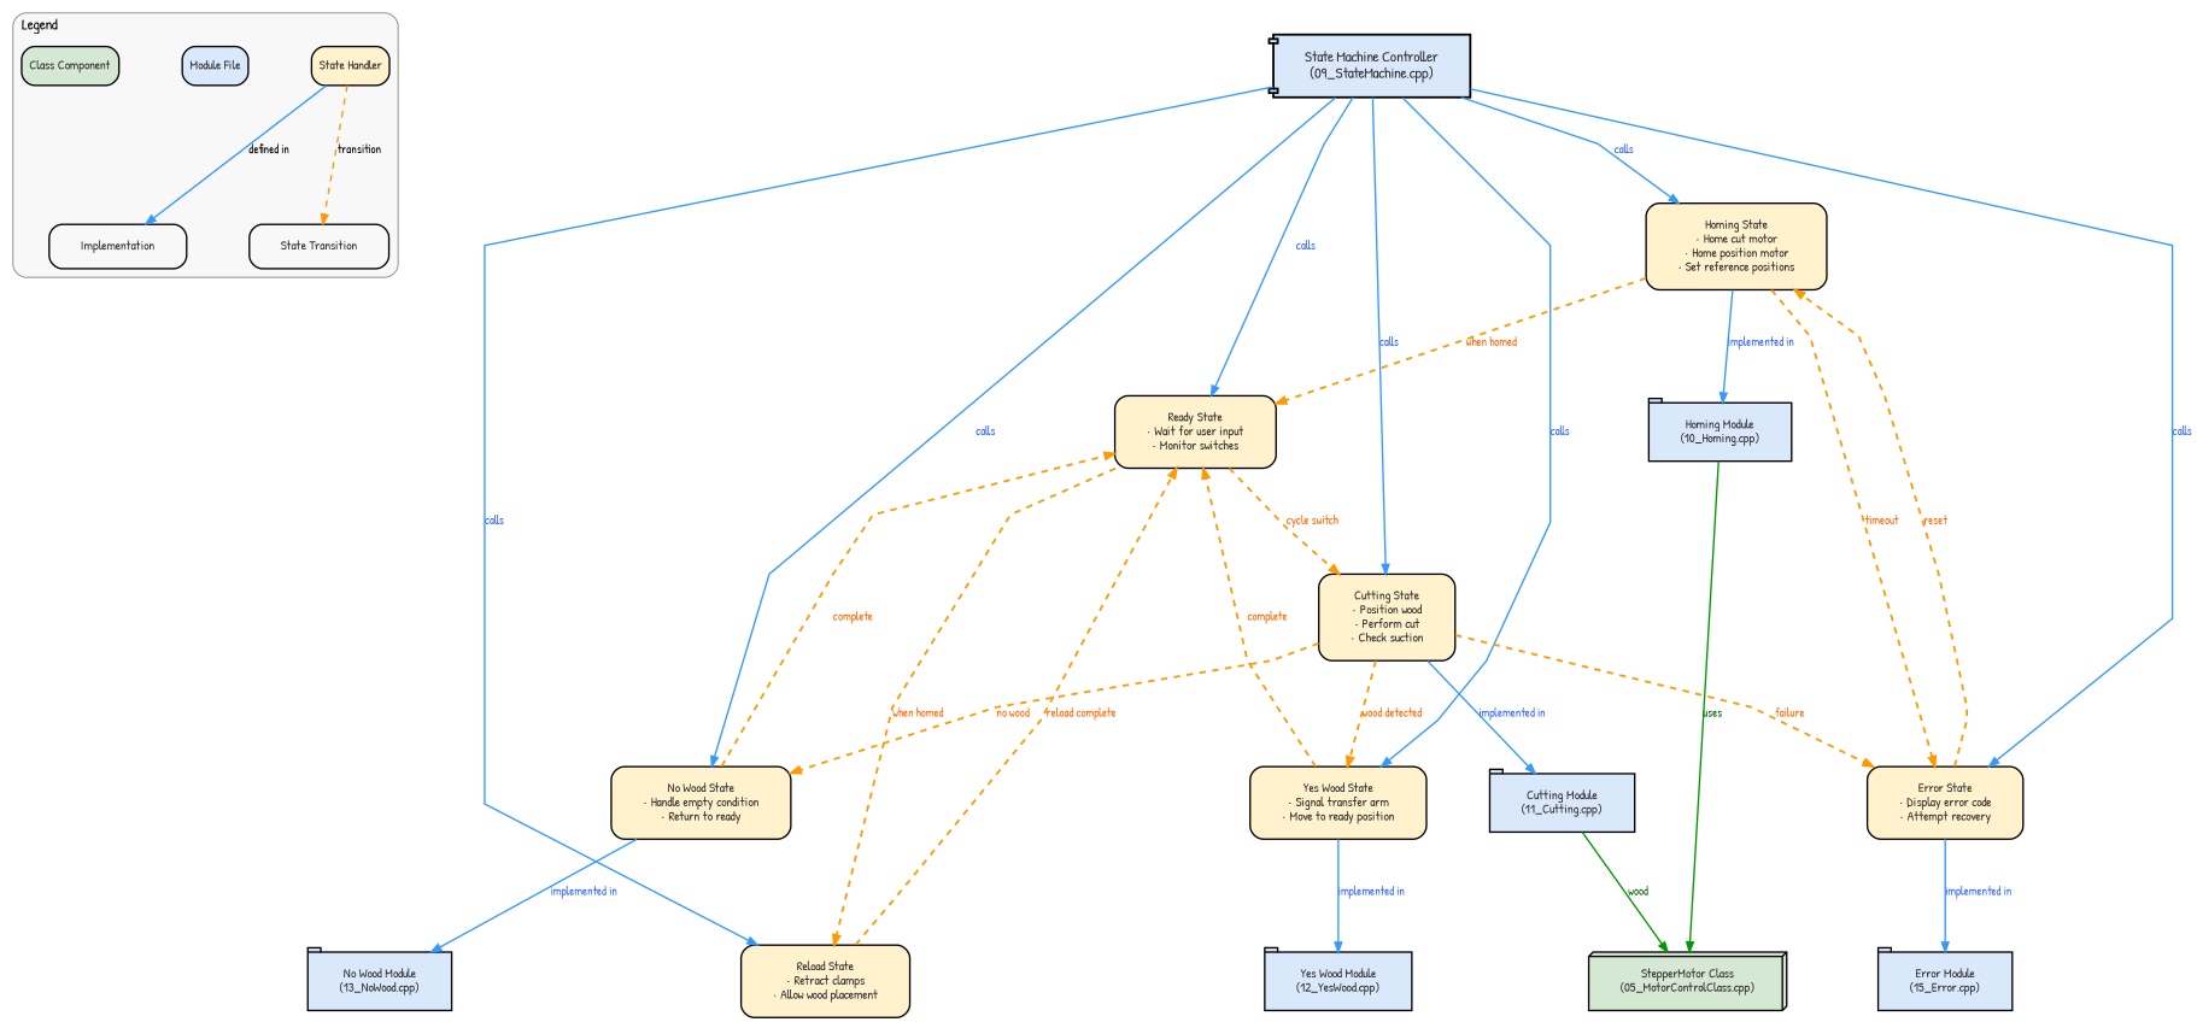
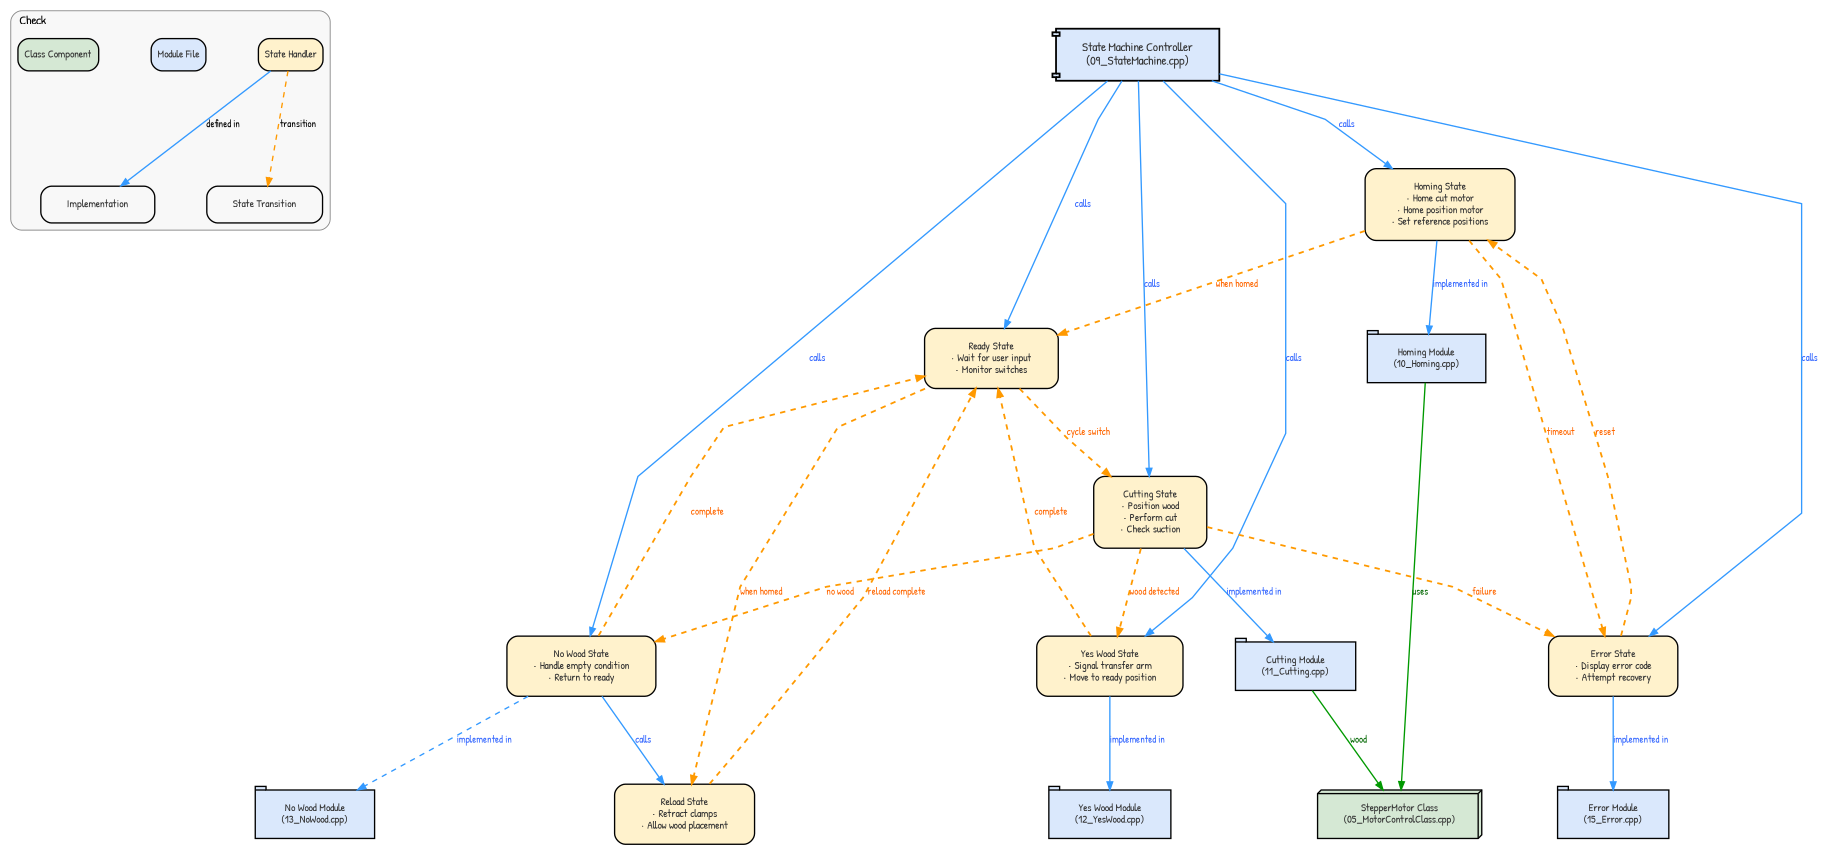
  digraph {
    bgcolor=white
    fontname="Patrick Hand"
    nodesep=0.8
    rankdir=TB
    ranksep=1.2
    splines=polyline
    node [fillcolor="#FFF2CC" fontcolor="#333333" fontname="Patrick Hand" fontsize=12 margin="0.4,0.2" penwidth=1.5 shape=box style="rounded,filled"]
    edge [arrowsize=0.9 color="#3399FF" fontname="Patrick Hand" fontsize=11 penwidth=1.5 fontcolor="#3366FF"]
    n1 [label="State Handler" margin="0.1,0.05"]
    n2 [fillcolor=white label="State Transition" style=rounded]
    n3 [fillcolor=white label=Implementation style=rounded]
    n4 [fillcolor="#DAE8FC" label="Module File" margin="0.1,0.05"]
    n5 [fillcolor="#D5E8D4" label="Class Component" margin="0.1,0.05"]
    n6 [fillcolor="#DAE8FC" fontsize=14 label="State Machine Controller\n(09_StateMachine.cpp)" penwidth=2 shape=component]
    n7 [label="Homing State\n• Home cut motor\n• Home position motor\n• Set reference positions"]
    n8 [label="Ready State\n• Wait for user input\n• Monitor switches"]
    n9 [label="Reload State\n• Retract clamps\n• Allow wood placement"]
    n10 [label="Cutting State\n• Position wood\n• Perform cut\n• Check suction"]
    n11 [label="Yes Wood State\n• Signal transfer arm\n• Move to ready position"]
    n12 [label="No Wood State\n• Handle empty condition\n• Return to ready"]
    n13 [label="Error State\n• Display error code\n• Attempt recovery"]
    n14 [fillcolor="#DAE8FC" label="Homing Module\n(10_Homing.cpp)" shape=tab]
    n15 [fillcolor="#DAE8FC" label="Cutting Module\n(11_Cutting.cpp)" shape=tab]
    n16 [fillcolor="#DAE8FC" label="Yes Wood Module\n(12_YesWood.cpp)" shape=tab]
    n17 [fillcolor="#DAE8FC" label="No Wood Module\n(13_NoWood.cpp)" shape=tab]
    n18 [fillcolor="#DAE8FC" label="Error Module\n(15_Error.cpp)" shape=tab]
    n19 [fillcolor="#D5E8D4" label="StepperMotor Class\n(05_MotorControlClass.cpp)" shape=box3d]
    subgraph cluster_1 {
      color="#888888"
      fillcolor="#F8F8F8"
      fontsize=14
-     label=Legend
+     label=Check
      labeljust=l
      style="rounded,filled"
      n1
      n2
      n3
      n4
      n5
    }
    n1 -> n2 [color="#FF9900" label=transition style=dashed fontcolor=""]
    n1 -> n3 [label="defined in" fontcolor=""]
    n6 -> n7 [label=calls]
    n6 -> n8 [label=calls]
-   n6 -> n9 [label=calls]
+   n12 -> n9 [label=calls]
    n6 -> n10 [label=calls]
    n6 -> n11 [label=calls]
    n6 -> n12 [label=calls]
    n6 -> n13 [label=calls]
    n7 -> n8 [color="#FF9900" fontcolor="#FF6600" label="when homed" penwidth=2 style=dashed]
    n7 -> n13 [color="#FF9900" fontcolor="#FF6600" label=timeout penwidth=2 style=dashed]
    n7 -> n14 [label="implemented in"]
    n8 -> n9 [color="#FF9900" fontcolor="#FF6600" label="when homed" penwidth=2 style=dashed]
    n8 -> n10 [color="#FF9900" fontcolor="#FF6600" label="cycle switch" penwidth=2 style=dashed]
    n9 -> n8 [color="#FF9900" fontcolor="#FF6600" label="reload complete" penwidth=2 style=dashed]
    n10 -> n11 [color="#FF9900" fontcolor="#FF6600" label="wood detected" penwidth=2 style=dashed]
    n10 -> n12 [color="#FF9900" fontcolor="#FF6600" label="no wood" penwidth=2 style=dashed]
    n10 -> n13 [color="#FF9900" fontcolor="#FF6600" label=failure penwidth=2 style=dashed]
    n10 -> n15 [label="implemented in"]
    n11 -> n8 [color="#FF9900" fontcolor="#FF6600" label=complete penwidth=2 style=dashed]
    n11 -> n16 [label="implemented in"]
    n12 -> n8 [color="#FF9900" fontcolor="#FF6600" label=complete penwidth=2 style=dashed]
-   n12 -> n17 [label="implemented in"]
+   n12 -> n17 [label="implemented in" style=dashed]
    n13 -> n7 [color="#FF9900" fontcolor="#FF6600" label=reset penwidth=2 style=dashed]
    n13 -> n18 [label="implemented in"]
    n14 -> n19 [color="#009900" fontcolor="#006600" label=uses]
    n15 -> n19 [color="#009900" fontcolor="#006600" label=wood]
  }
